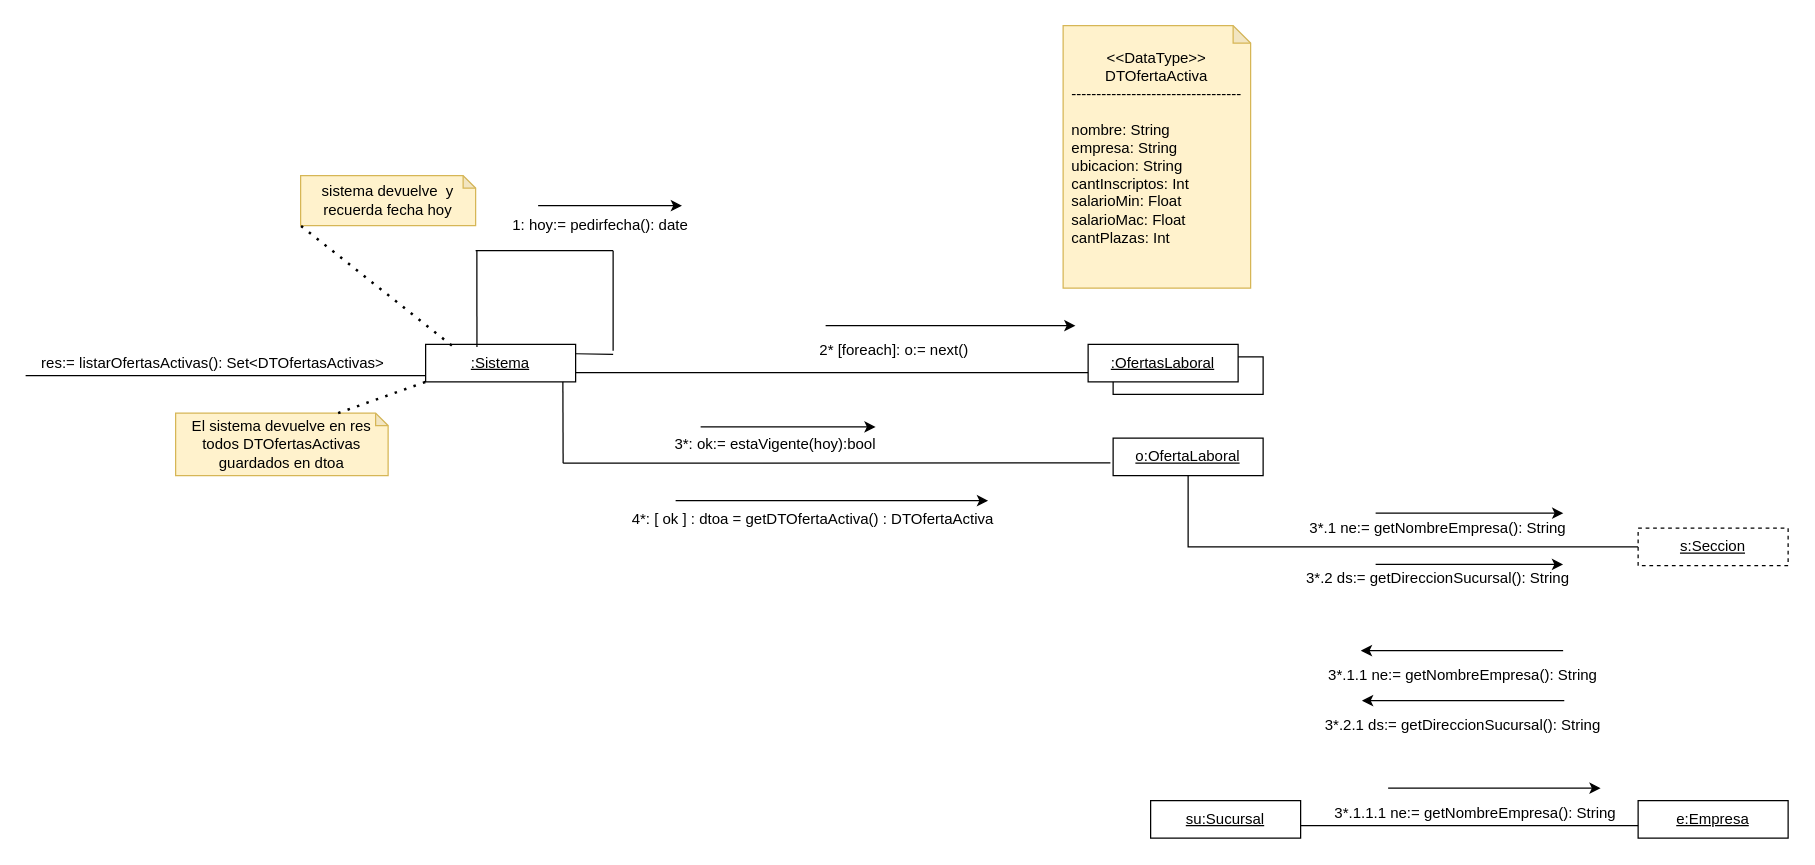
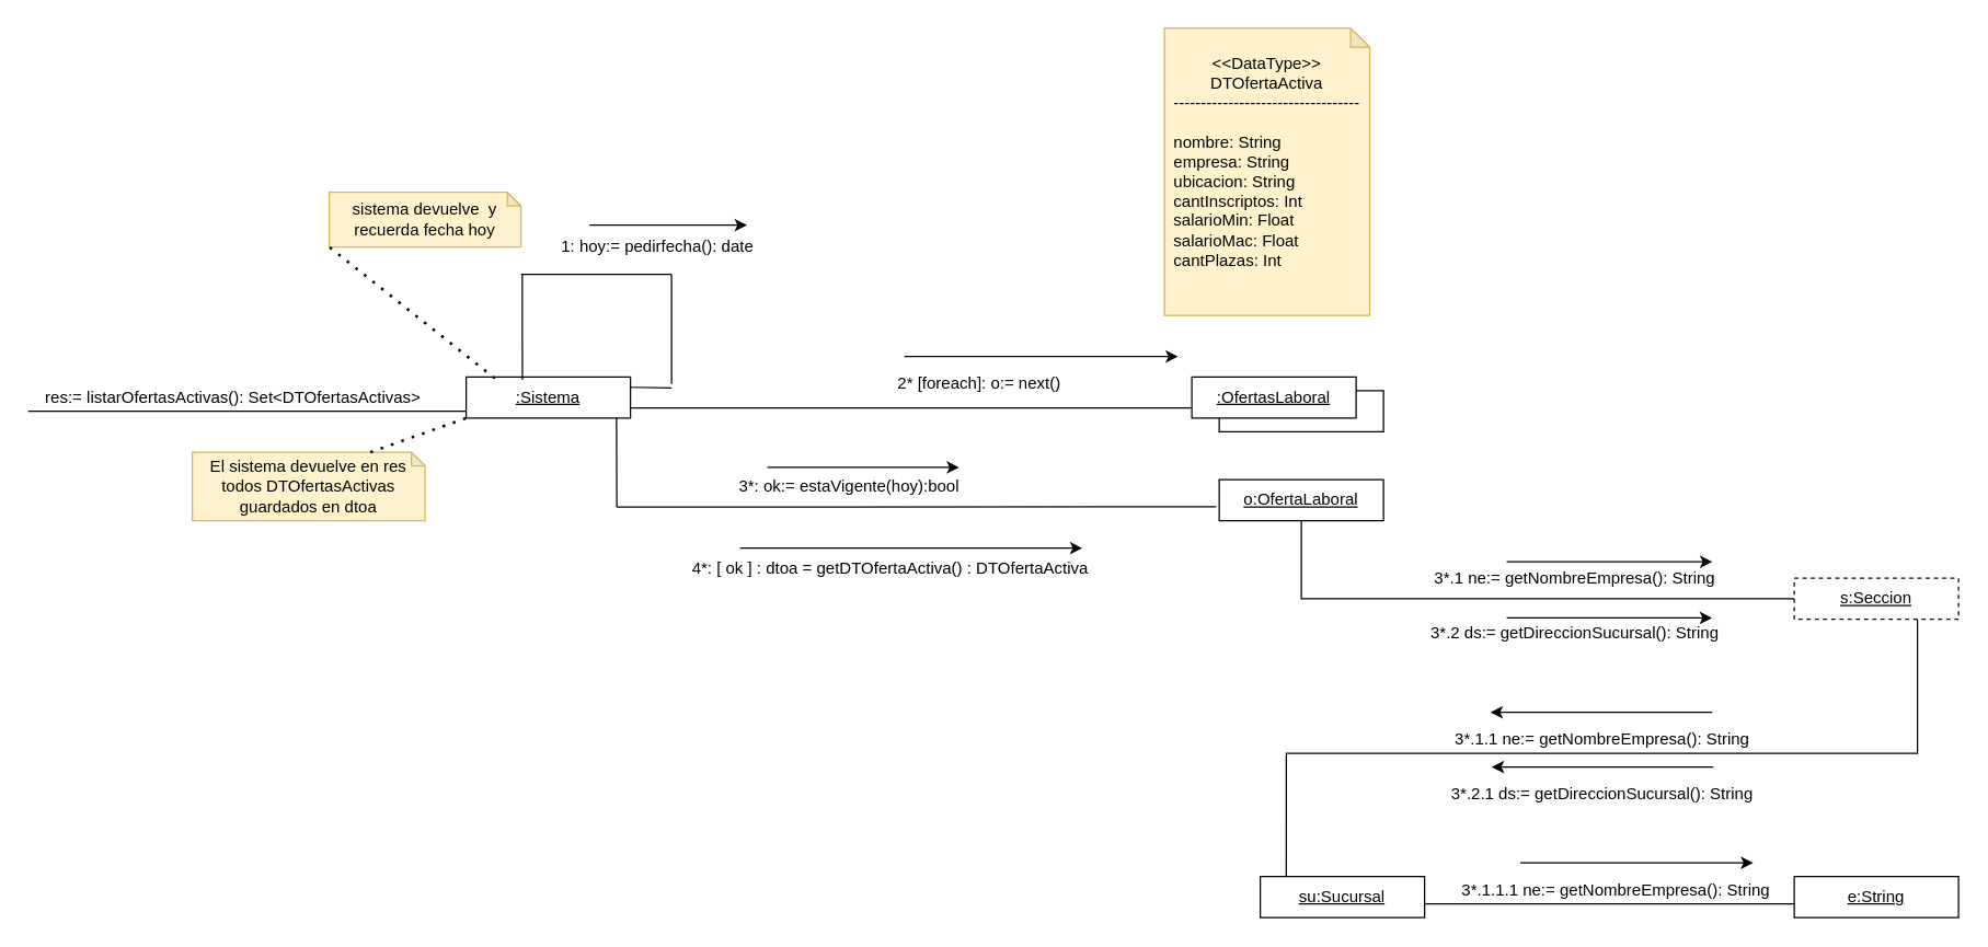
  <mxCell id="0" />
  <mxCell id="1" parent="0" />
  <mxCell id="2" value="" style="rounded=0;whiteSpace=wrap;html=1;" parent="1" vertex="1"><mxGeometry x="890" y="285" width="120" height="30" as="geometry" /></mxCell>
  <mxCell id="3" value="&lt;u&gt;:OfertasLaboral&lt;br&gt;&lt;/u&gt;" style="rounded=0;whiteSpace=wrap;html=1;" parent="1" vertex="1"><mxGeometry x="870" y="275" width="120" height="30" as="geometry" /></mxCell>
  <mxCell id="4" value="&lt;u&gt;:Sistema&lt;/u&gt;" style="rounded=0;whiteSpace=wrap;html=1;" parent="1" vertex="1"><mxGeometry x="340" y="275" width="120" height="30" as="geometry" /></mxCell>
  <mxCell id="5" value="" style="endArrow=none;html=1;rounded=0;exitX=0;exitY=1;exitDx=0;exitDy=0;" parent="1" source="6" edge="1"><mxGeometry width="50" height="50" relative="1" as="geometry"><mxPoint x="20" y="304.5" as="sourcePoint" /><mxPoint x="340" y="300" as="targetPoint" /></mxGeometry></mxCell>
  <mxCell id="6" value="res:= listarOfertasActivas(): Set&amp;lt;DTOfertasActivas&amp;gt;" style="text;html=1;strokeColor=none;fillColor=none;align=center;verticalAlign=middle;whiteSpace=wrap;rounded=0;" parent="1" vertex="1"><mxGeometry x="20" y="280" width="300" height="20" as="geometry" /></mxCell>
  <mxCell id="7" value="" style="endArrow=none;html=1;rounded=0;exitX=1;exitY=0.75;exitDx=0;exitDy=0;entryX=0;entryY=0.75;entryDx=0;entryDy=0;" parent="1" source="4" target="3" edge="1"><mxGeometry width="50" height="50" relative="1" as="geometry"><mxPoint x="650" y="510" as="sourcePoint" /><mxPoint x="700" y="460" as="targetPoint" /></mxGeometry></mxCell>
  <mxCell id="8" value="2* [foreach]: o:= next()" style="text;html=1;strokeColor=none;fillColor=none;align=center;verticalAlign=middle;whiteSpace=wrap;rounded=0;" parent="1" vertex="1"><mxGeometry x="550" y="260" width="330" height="40" as="geometry" /></mxCell>
  <mxCell id="9" value="1: hoy:= pedirfecha(): date" style="text;html=1;strokeColor=none;fillColor=none;align=center;verticalAlign=middle;whiteSpace=wrap;rounded=0;" parent="1" vertex="1"><mxGeometry x="330" y="170" width="300" height="20" as="geometry" /></mxCell>
  <mxCell id="10" value="sistema devuelve&amp;nbsp; y recuerda fecha hoy" style="shape=note;whiteSpace=wrap;html=1;backgroundOutline=1;darkOpacity=0.05;size=10;fillColor=#fff2cc;strokeColor=#d6b656;" parent="1" vertex="1"><mxGeometry x="240" y="140" width="140" height="40" as="geometry" /></mxCell>
  <mxCell id="11" value="" style="endArrow=none;dashed=1;html=1;dashPattern=1 3;strokeWidth=2;rounded=0;exitX=0.175;exitY=0.033;exitDx=0;exitDy=0;entryX=0;entryY=1;entryDx=0;entryDy=0;entryPerimeter=0;exitPerimeter=0;" parent="1" source="4" target="10" edge="1"><mxGeometry width="50" height="50" relative="1" as="geometry"><mxPoint x="460" y="300" as="sourcePoint" /><mxPoint x="510" y="250" as="targetPoint" /></mxGeometry></mxCell>
  <mxCell id="12" value="&lt;u&gt;o:OfertaLaboral&lt;/u&gt;" style="rounded=0;whiteSpace=wrap;html=1;" parent="1" vertex="1"><mxGeometry x="890" y="350" width="120" height="30" as="geometry" /></mxCell>
  <mxCell id="13" value="" style="endArrow=none;html=1;rounded=0;entryX=-0.018;entryY=0.66;entryDx=0;entryDy=0;entryPerimeter=0;" parent="1" target="12" edge="1"><mxGeometry width="50" height="50" relative="1" as="geometry"><mxPoint x="450" y="370" as="sourcePoint" /><mxPoint x="680" y="250" as="targetPoint" /></mxGeometry></mxCell>
  <mxCell id="14" value="" style="endArrow=none;html=1;rounded=0;exitX=0.915;exitY=1;exitDx=0;exitDy=0;exitPerimeter=0;" parent="1" source="4" edge="1"><mxGeometry width="50" height="50" relative="1" as="geometry"><mxPoint x="450" y="310" as="sourcePoint" /><mxPoint x="450" y="370" as="targetPoint" /></mxGeometry></mxCell>
  <mxCell id="15" value="El sistema devuelve en res todos DTOfertasActivas guardados en dtoa" style="shape=note;whiteSpace=wrap;html=1;backgroundOutline=1;darkOpacity=0.05;size=10;fillColor=#fff2cc;strokeColor=#d6b656;" parent="1" vertex="1"><mxGeometry x="140" y="330" width="170" height="50" as="geometry" /></mxCell>
  <mxCell id="16" value="" style="endArrow=none;dashed=1;html=1;dashPattern=1 3;strokeWidth=2;rounded=0;exitX=0;exitY=0;exitDx=130;exitDy=0;exitPerimeter=0;entryX=0;entryY=1;entryDx=0;entryDy=0;" parent="1" source="15" target="4" edge="1"><mxGeometry width="50" height="50" relative="1" as="geometry"><mxPoint x="460" y="340" as="sourcePoint" /><mxPoint x="510" y="290" as="targetPoint" /></mxGeometry></mxCell>
  <mxCell id="17" value="3*: ok:= estaVigente(hoy):bool" style="text;html=1;strokeColor=none;fillColor=none;align=center;verticalAlign=middle;whiteSpace=wrap;rounded=0;" parent="1" vertex="1"><mxGeometry x="450" y="340" width="340" height="30" as="geometry" /></mxCell>
  <mxCell id="18" value="" style="endArrow=classic;html=1;rounded=0;entryX=0.939;entryY=0;entryDx=0;entryDy=0;entryPerimeter=0;" parent="1" target="8" edge="1"><mxGeometry width="50" height="50" relative="1" as="geometry"><mxPoint x="660" y="260" as="sourcePoint" /><mxPoint x="470" y="200" as="targetPoint" /><Array as="points"><mxPoint x="700" y="260" /></Array></mxGeometry></mxCell>
  <mxCell id="19" value="" style="endArrow=classic;html=1;rounded=0;" parent="1" edge="1"><mxGeometry width="50" height="50" relative="1" as="geometry"><mxPoint x="560" y="341" as="sourcePoint" /><mxPoint x="700" y="341" as="targetPoint" /></mxGeometry></mxCell>
  <mxCell id="20" value="" style="endArrow=none;html=1;rounded=0;exitX=0.342;exitY=0.067;exitDx=0;exitDy=0;exitPerimeter=0;" parent="1" source="4" edge="1"><mxGeometry width="50" height="50" relative="1" as="geometry"><mxPoint x="460" y="250" as="sourcePoint" /><mxPoint x="381" y="200" as="targetPoint" /></mxGeometry></mxCell>
  <mxCell id="21" value="" style="endArrow=none;html=1;rounded=0;" parent="1" edge="1"><mxGeometry width="50" height="50" relative="1" as="geometry"><mxPoint x="380" y="200" as="sourcePoint" /><mxPoint x="490" y="200" as="targetPoint" /></mxGeometry></mxCell>
  <mxCell id="22" value="" style="endArrow=none;html=1;rounded=0;" parent="1" edge="1"><mxGeometry width="50" height="50" relative="1" as="geometry"><mxPoint x="490" y="280" as="sourcePoint" /><mxPoint x="490" y="200" as="targetPoint" /></mxGeometry></mxCell>
  <mxCell id="23" value="" style="endArrow=none;html=1;rounded=0;exitX=1;exitY=0.25;exitDx=0;exitDy=0;" parent="1" source="4" edge="1"><mxGeometry width="50" height="50" relative="1" as="geometry"><mxPoint x="460" y="250" as="sourcePoint" /><mxPoint x="490" y="283" as="targetPoint" /></mxGeometry></mxCell>
  <mxCell id="24" value="" style="endArrow=classic;html=1;rounded=0;entryX=0.717;entryY=-0.3;entryDx=0;entryDy=0;entryPerimeter=0;" parent="1" target="9" edge="1"><mxGeometry width="50" height="50" relative="1" as="geometry"><mxPoint x="430" y="164" as="sourcePoint" /><mxPoint x="480" y="114" as="targetPoint" /></mxGeometry></mxCell>
  <mxCell id="25" value="&amp;lt;&amp;lt;DataType&amp;gt;&amp;gt;&lt;br&gt;DTOfertaActiva&lt;br&gt;----------------------------------&lt;br&gt;&lt;br&gt;&lt;div style=&quot;text-align: left;&quot;&gt;&lt;span style=&quot;background-color: initial;&quot;&gt;nombre: String&lt;/span&gt;&lt;/div&gt;&lt;div style=&quot;text-align: left;&quot;&gt;&lt;span style=&quot;background-color: initial;&quot;&gt;empresa: String&lt;/span&gt;&lt;/div&gt;&lt;div style=&quot;text-align: left;&quot;&gt;&lt;span style=&quot;background-color: initial;&quot;&gt;ubicacion: String&lt;/span&gt;&lt;/div&gt;&lt;div style=&quot;text-align: left;&quot;&gt;&lt;span style=&quot;background-color: initial;&quot;&gt;cantInscriptos: Int&lt;/span&gt;&lt;br&gt;&lt;/div&gt;&lt;div style=&quot;text-align: left;&quot;&gt;salarioMin: Float&lt;/div&gt;&lt;div style=&quot;text-align: left;&quot;&gt;salarioMac: Float&lt;/div&gt;&lt;div style=&quot;text-align: left;&quot;&gt;cantPlazas: Int&lt;/div&gt;&lt;div style=&quot;text-align: left;&quot;&gt;&lt;br&gt;&lt;/div&gt;" style="shape=note;whiteSpace=wrap;html=1;backgroundOutline=1;darkOpacity=0.05;size=14;fillColor=#fff2cc;strokeColor=#d6b656;" parent="1" vertex="1"><mxGeometry x="850" y="20" width="150" height="210" as="geometry" /></mxCell>
  <mxCell id="26" value="4*: [ ok ] : dtoa = getDTOfertaActiva() : DTOfertaActiva" style="text;html=1;strokeColor=none;fillColor=none;align=center;verticalAlign=middle;whiteSpace=wrap;rounded=0;" parent="1" vertex="1"><mxGeometry x="480" y="400" width="340" height="30" as="geometry" /></mxCell>
  <mxCell id="27" value="" style="endArrow=classic;html=1;rounded=0;" parent="1" edge="1"><mxGeometry width="50" height="50" relative="1" as="geometry"><mxPoint x="540" y="400" as="sourcePoint" /><mxPoint x="790" y="400" as="targetPoint" /></mxGeometry></mxCell>
  <mxCell id="28" value="&lt;u&gt;s:Seccion&lt;/u&gt;" style="rounded=0;whiteSpace=wrap;html=1;dashed=1;" parent="1" vertex="1"><mxGeometry x="1310" y="422" width="120" height="30" as="geometry" /></mxCell>
  <mxCell id="29" value="" style="endArrow=none;html=1;rounded=0;entryX=0.5;entryY=1;entryDx=0;entryDy=0;exitX=0;exitY=0.5;exitDx=0;exitDy=0;" parent="1" source="28" target="12" edge="1"><mxGeometry width="50" height="50" relative="1" as="geometry"><mxPoint x="930" y="440" as="sourcePoint" /><mxPoint x="980" y="390" as="targetPoint" /><Array as="points"><mxPoint x="950" y="437" /></Array></mxGeometry></mxCell>
  <mxCell id="30" value="3*.1 ne:= getNombreEmpresa(): String" style="text;html=1;strokeColor=none;fillColor=none;align=center;verticalAlign=middle;whiteSpace=wrap;rounded=0;" parent="1" vertex="1"><mxGeometry x="990" y="412" width="320" height="20" as="geometry" /></mxCell>
  <mxCell id="31" value="&lt;u&gt;su:Sucursal&lt;/u&gt;" style="rounded=0;whiteSpace=wrap;html=1;" parent="1" vertex="1"><mxGeometry x="920" y="640" width="120" height="30" as="geometry" /></mxCell>
- <mxCell id="33" value="&lt;u&gt;e:Empresa&lt;/u&gt;" style="rounded=0;whiteSpace=wrap;html=1;" parent="1" vertex="1"><mxGeometry x="1310" y="640" width="120" height="30" as="geometry" /></mxCell>
+ <mxCell id="32" value="" style="endArrow=none;html=1;rounded=0;entryX=0.75;entryY=1;entryDx=0;entryDy=0;exitX=0.158;exitY=0;exitDx=0;exitDy=0;exitPerimeter=0;" parent="1" source="31" target="28" edge="1"><mxGeometry width="50" height="50" relative="1" as="geometry"><mxPoint x="960" y="680" as="sourcePoint" /><mxPoint x="1010" y="630" as="targetPoint" /><Array as="points"><mxPoint x="939" y="550" /><mxPoint x="1400" y="550" /></Array></mxGeometry></mxCell>
+ <mxCell id="33" value="&lt;u&gt;e:String&lt;/u&gt;" style="rounded=0;whiteSpace=wrap;html=1;" parent="1" vertex="1"><mxGeometry x="1310" y="640" width="120" height="30" as="geometry" /></mxCell>
  <mxCell id="34" value="" style="endArrow=none;html=1;rounded=0;" parent="1" edge="1"><mxGeometry width="50" height="50" relative="1" as="geometry"><mxPoint x="1040" y="660" as="sourcePoint" /><mxPoint x="1310" y="660" as="targetPoint" /></mxGeometry></mxCell>
  <mxCell id="35" value="" style="endArrow=classic;html=1;rounded=0;entryX=0.813;entryY=-0.1;entryDx=0;entryDy=0;entryPerimeter=0;" parent="1" target="30" edge="1"><mxGeometry width="50" height="50" relative="1" as="geometry"><mxPoint x="1100" y="410" as="sourcePoint" /><mxPoint x="1150" y="362" as="targetPoint" /></mxGeometry></mxCell>
  <mxCell id="36" value="" style="endArrow=classic;html=1;rounded=0;entryX=0.338;entryY=-0.15;entryDx=0;entryDy=0;entryPerimeter=0;" parent="1" edge="1"><mxGeometry width="50" height="50" relative="1" as="geometry"><mxPoint x="1250" y="520" as="sourcePoint" /><mxPoint x="1088.16" y="520" as="targetPoint" /></mxGeometry></mxCell>
  <mxCell id="37" value="" style="endArrow=classic;html=1;rounded=0;" parent="1" edge="1"><mxGeometry width="50" height="50" relative="1" as="geometry"><mxPoint x="1117" y="640" as="sourcePoint" /><mxPoint x="1117" y="640" as="targetPoint" /></mxGeometry></mxCell>
  <mxCell id="38" value="3*.2 ds:= getDireccionSucursal(): String" style="text;html=1;strokeColor=none;fillColor=none;align=center;verticalAlign=middle;whiteSpace=wrap;rounded=0;" parent="1" vertex="1"><mxGeometry x="990" y="452" width="320" height="20" as="geometry" /></mxCell>
  <mxCell id="39" value="" style="endArrow=classic;html=1;rounded=0;entryX=0.813;entryY=-0.1;entryDx=0;entryDy=0;entryPerimeter=0;" parent="1" edge="1"><mxGeometry width="50" height="50" relative="1" as="geometry"><mxPoint x="1100" y="451" as="sourcePoint" /><mxPoint x="1250" y="451" as="targetPoint" /></mxGeometry></mxCell>
  <mxCell id="40" value="3*.1.1 ne:= getNombreEmpresa(): String" style="text;html=1;strokeColor=none;fillColor=none;align=center;verticalAlign=middle;whiteSpace=wrap;rounded=0;" parent="1" vertex="1"><mxGeometry x="1010" y="530" width="320" height="20" as="geometry" /></mxCell>
  <mxCell id="41" value="3*.2.1 ds:= getDireccionSucursal(): String" style="text;html=1;strokeColor=none;fillColor=none;align=center;verticalAlign=middle;whiteSpace=wrap;rounded=0;" parent="1" vertex="1"><mxGeometry x="1010" y="570" width="320" height="20" as="geometry" /></mxCell>
  <mxCell id="42" value="" style="endArrow=classic;html=1;rounded=0;entryX=0.338;entryY=-0.15;entryDx=0;entryDy=0;entryPerimeter=0;" parent="1" edge="1"><mxGeometry width="50" height="50" relative="1" as="geometry"><mxPoint x="1250.92" y="560" as="sourcePoint" /><mxPoint x="1089.08" y="560" as="targetPoint" /></mxGeometry></mxCell>
  <mxCell id="43" value="" style="endArrow=classic;html=1;rounded=0;" parent="1" edge="1"><mxGeometry width="50" height="50" relative="1" as="geometry"><mxPoint x="1110" y="630" as="sourcePoint" /><mxPoint x="1280" y="630" as="targetPoint" /></mxGeometry></mxCell>
  <mxCell id="44" value="3*.1.1.1 ne:= getNombreEmpresa(): String" style="text;html=1;strokeColor=none;fillColor=none;align=center;verticalAlign=middle;whiteSpace=wrap;rounded=0;" parent="1" vertex="1"><mxGeometry x="1020" y="640" width="320" height="20" as="geometry" /></mxCell>
